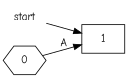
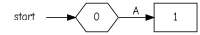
  digraph {
    fontname="Comic Neue"
    rankdir=LR
    node [fontname="Comic Neue"]
    edge [fontname="Comic Neue"]
    start [shape=plaintext]
    0 [shape=hexagon]
    1 [shape=box]
-   start -> 1
+   start -> 0
    0 -> 1 [label=A]
  }
